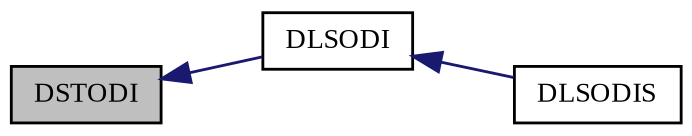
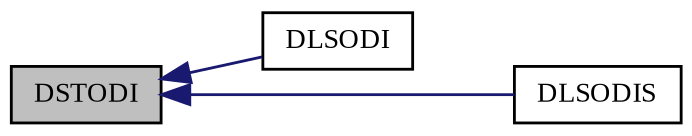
  digraph {
    fontname="Liberation Serif"
    rankdir=LR
    node [color=black fillcolor=white fontname="Liberation Serif" fontsize=10 shape=record style=filled]
    edge [color=midnightblue dir=back fontname="Liberation Serif" fontsize=10 labelfontname=Helvetica labelfontsize=10 style=solid]
    n1 [fillcolor=grey75 fontcolor=black height=0.2 label=DSTODI width=0.4]
    n2 [height=0.2 label=DLSODI width=0.4]
    n3 [height=0.2 label=DLSODIS width=0.4]
    n1 -> n2
-   n2 -> n3
+   n1 -> n3
  }
